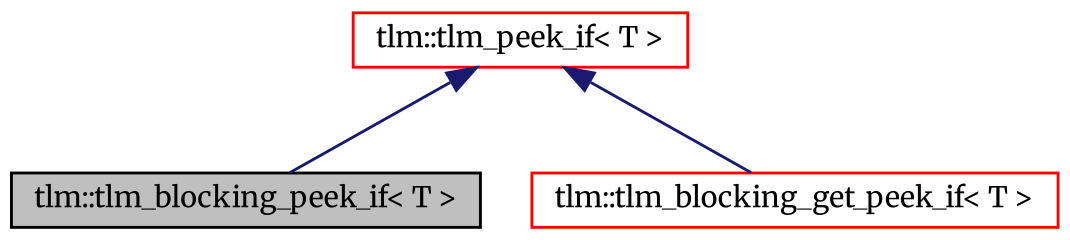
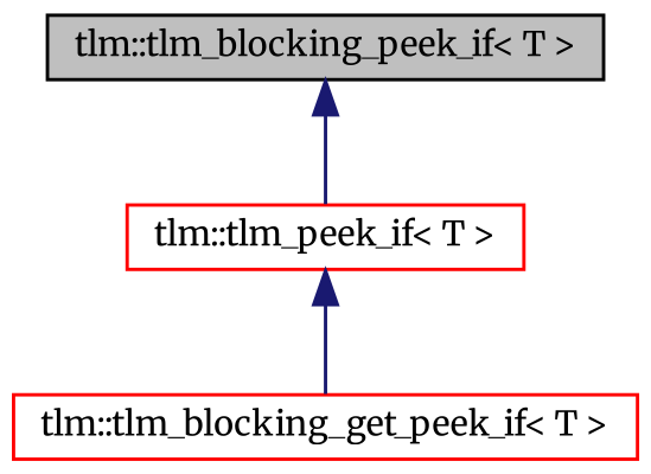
  digraph {
    fontname=Merriweather
    node [color=red fillcolor=white fontname=Merriweather fontsize=10 shape=record style=filled]
    edge [color=midnightblue dir=back fontname=Merriweather fontsize=10 labelfontname=FreeSans labelfontsize=10 style=solid]
    n1 [color=black fillcolor=grey75 fontcolor=black height=0.2 label="tlm::tlm_blocking_peek_if\< T \>" width=0.4]
    n2 [height=0.2 label="tlm::tlm_peek_if\< T \>" width=0.4]
    n3 [height=0.2 label="tlm::tlm_blocking_get_peek_if\< T \>" width=0.4]
-   n2 -> n1
+   n1 -> n2
    n2 -> n3
  }
